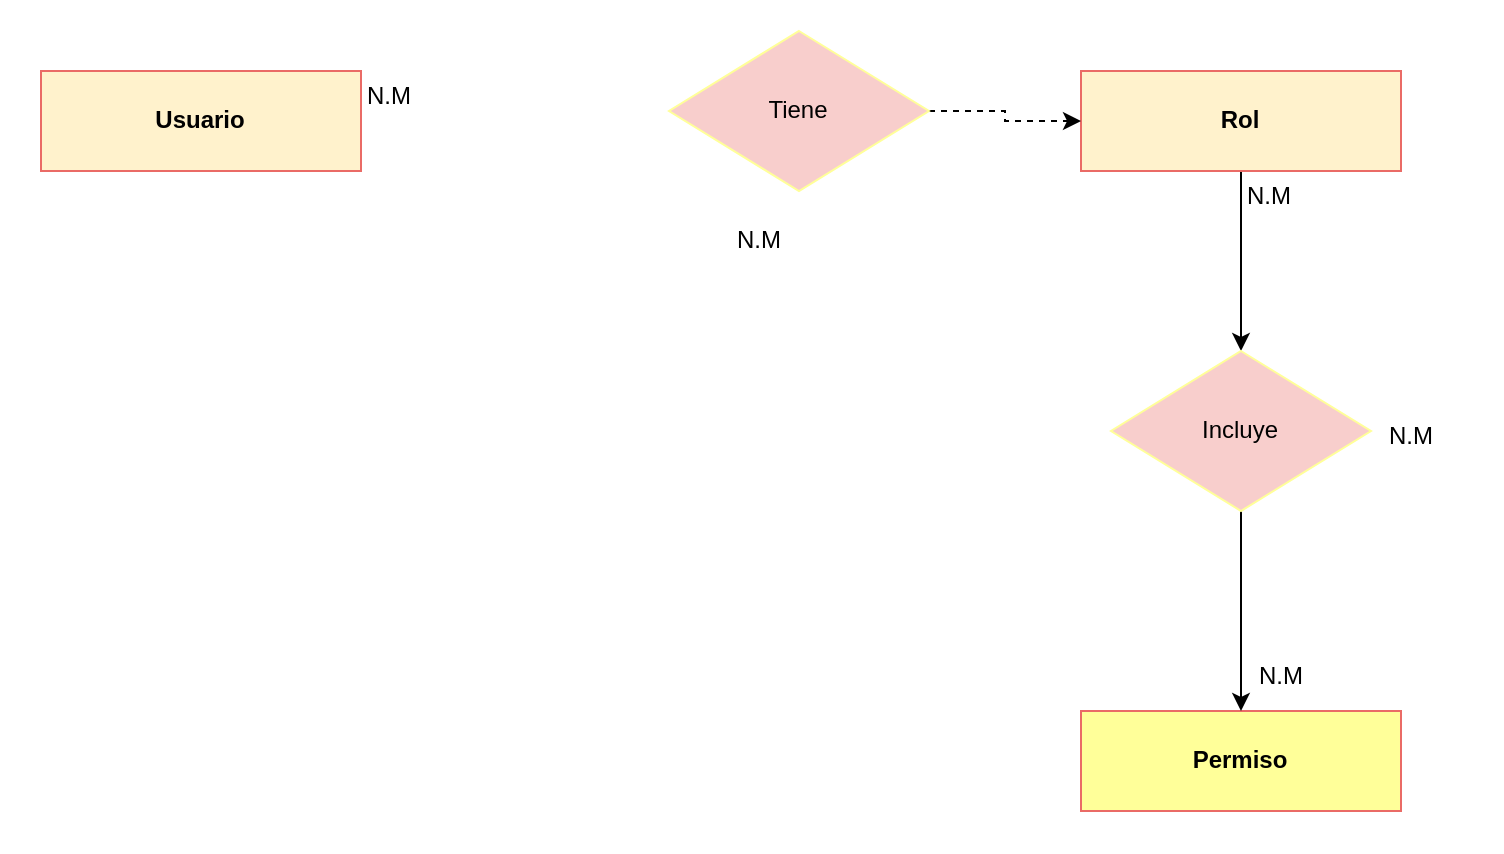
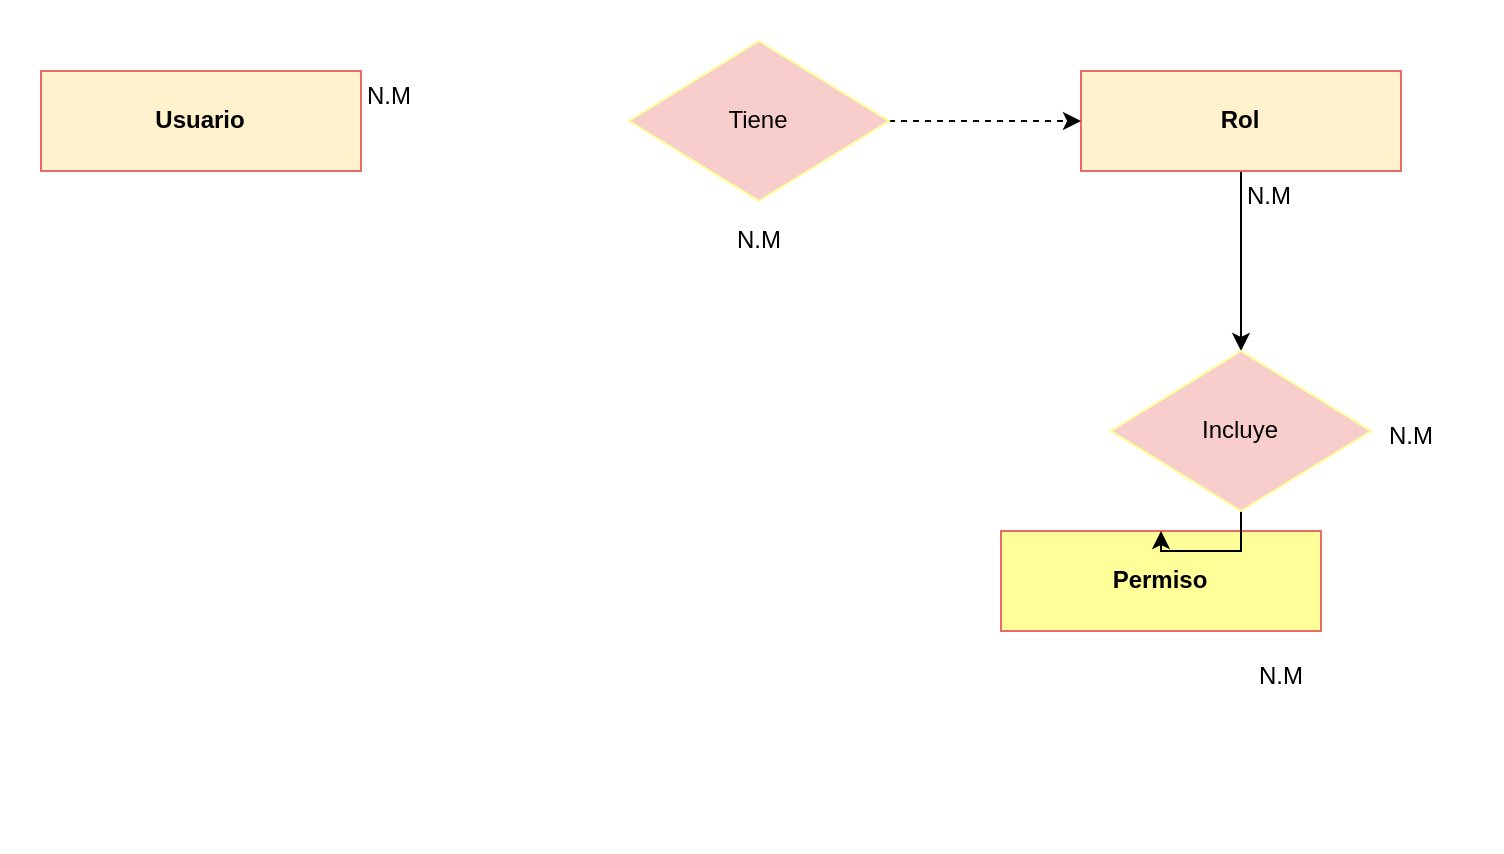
  <mxCell id="0" />
  <mxCell id="1" parent="0" />
  <mxCell id="2" value="&lt;b&gt;Usuario&lt;/b&gt;" style="rounded=0;whiteSpace=wrap;html=1;fillColor=#fff2cc;strokeColor=#EA6B66;" vertex="1" parent="1"><mxGeometry x="20" y="35" width="160" height="50" as="geometry" /></mxCell>
  <mxCell id="3" style="edgeStyle=orthogonalEdgeStyle;rounded=0;orthogonalLoop=1;jettySize=auto;html=1;exitX=0.5;exitY=1;exitDx=0;exitDy=0;entryX=0.5;entryY=0;entryDx=0;entryDy=0;" edge="1" parent="1" source="4" target="9"><mxGeometry relative="1" as="geometry" /></mxCell>
  <mxCell id="4" value="&lt;b&gt;Rol&lt;/b&gt;" style="rounded=0;whiteSpace=wrap;html=1;fillColor=#fff2cc;strokeColor=#EA6B66;" vertex="1" parent="1"><mxGeometry x="540" y="35" width="160" height="50" as="geometry" /></mxCell>
- <mxCell id="5" value="&lt;b&gt;Permiso&lt;/b&gt;" style="rounded=0;whiteSpace=wrap;html=1;fillColor=#FFFF99;strokeColor=#EA6B66;" vertex="1" parent="1"><mxGeometry x="540" y="355" width="160" height="50" as="geometry" /></mxCell>
+ <mxCell id="5" value="&lt;b&gt;Permiso&lt;/b&gt;" style="rounded=0;whiteSpace=wrap;html=1;fillColor=#FFFF99;strokeColor=#EA6B66;" vertex="1" parent="1"><mxGeometry x="500" y="265" width="160" height="50" as="geometry" /></mxCell>
  <mxCell id="6" style="edgeStyle=orthogonalEdgeStyle;rounded=0;orthogonalLoop=1;jettySize=auto;html=1;exitX=1;exitY=0.5;exitDx=0;exitDy=0;dashed=1;" edge="1" parent="1" source="7" target="4"><mxGeometry relative="1" as="geometry" /></mxCell>
- <mxCell id="7" value="Tiene" style="rhombus;whiteSpace=wrap;html=1;fillColor=#f8cecc;strokeColor=#FFFF99;" vertex="1" parent="1"><mxGeometry x="334" y="15" width="130" height="80" as="geometry" /></mxCell>
+ <mxCell id="7" value="Tiene" style="rhombus;whiteSpace=wrap;html=1;fillColor=#f8cecc;strokeColor=#FFFF99;" vertex="1" parent="1"><mxGeometry x="314" y="20" width="130" height="80" as="geometry" /></mxCell>
  <mxCell id="8" style="edgeStyle=orthogonalEdgeStyle;rounded=0;orthogonalLoop=1;jettySize=auto;html=1;exitX=0.5;exitY=1;exitDx=0;exitDy=0;entryX=0.5;entryY=0;entryDx=0;entryDy=0;" edge="1" parent="1" source="9" target="5"><mxGeometry relative="1" as="geometry" /></mxCell>
  <mxCell id="9" value="Incluye" style="rhombus;whiteSpace=wrap;html=1;fillColor=#f8cecc;strokeColor=#FFFF99;" vertex="1" parent="1"><mxGeometry x="555" y="175" width="130" height="80" as="geometry" /></mxCell>
  <mxCell id="10" value="N.M" style="text;html=1;align=center;verticalAlign=middle;resizable=0;points=[];autosize=1;strokeColor=none;fillColor=none;" vertex="1" parent="1"><mxGeometry x="169" y="33" width="50" height="30" as="geometry" /></mxCell>
  <mxCell id="11" value="N.M" style="text;html=1;align=center;verticalAlign=middle;resizable=0;points=[];autosize=1;strokeColor=none;fillColor=none;" vertex="1" parent="1"><mxGeometry x="609" y="83" width="50" height="30" as="geometry" /></mxCell>
  <mxCell id="12" value="N.M" style="text;html=1;align=center;verticalAlign=middle;resizable=0;points=[];autosize=1;strokeColor=none;fillColor=none;" vertex="1" parent="1"><mxGeometry x="615" y="323" width="50" height="30" as="geometry" /></mxCell>
  <mxCell id="13" value="N.M" style="text;html=1;align=center;verticalAlign=middle;resizable=0;points=[];autosize=1;strokeColor=none;fillColor=none;" vertex="1" parent="1"><mxGeometry x="680" y="203" width="50" height="30" as="geometry" /></mxCell>
  <mxCell id="14" value="N.M" style="text;html=1;align=center;verticalAlign=middle;resizable=0;points=[];autosize=1;strokeColor=none;fillColor=none;" vertex="1" parent="1"><mxGeometry x="354" y="105" width="50" height="30" as="geometry" /></mxCell>
